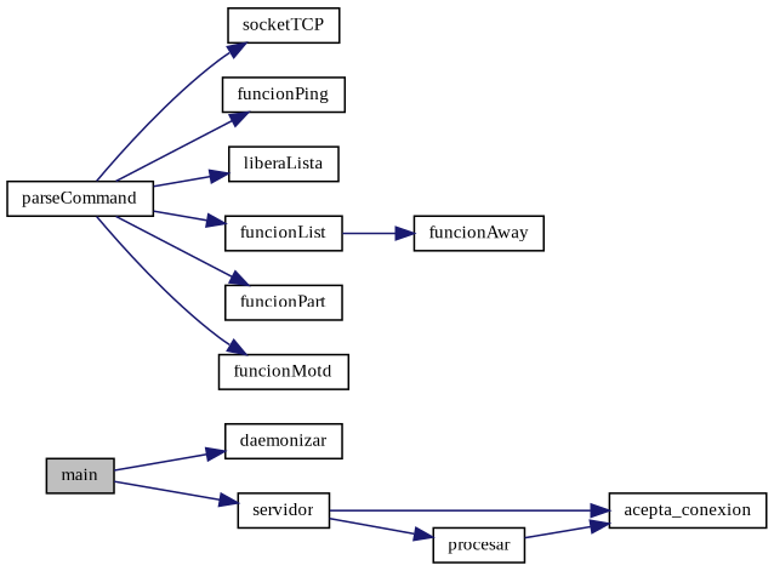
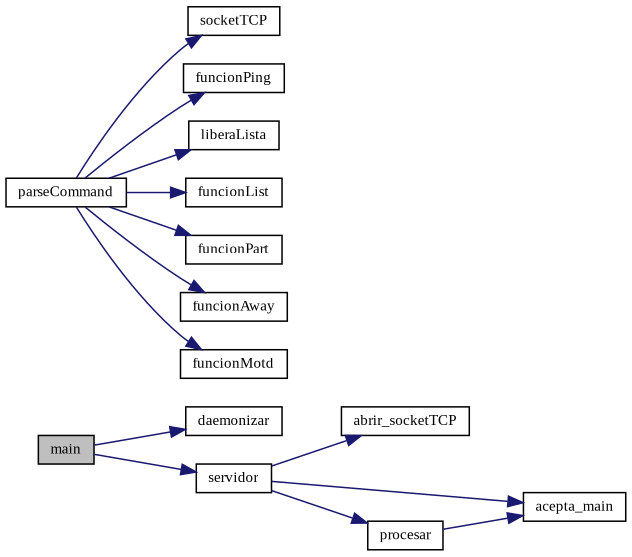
  digraph {
    fontname="Liberation Serif"
    rankdir=LR
    node [color=black fillcolor=white fontname="Liberation Serif" fontsize=10 shape=record style=filled]
    edge [color=midnightblue fontname="Liberation Serif" fontsize=10 labelfontname=Helvetica labelfontsize=10 style=solid]
    n1 [fillcolor=grey75 fontcolor=black height=0.2 label=main width=0.4]
    n2 [height=0.2 label=daemonizar width=0.4]
    n3 [height=0.2 label=servidor width=0.4]
-   n5 [height=0.2 label=acepta_conexion width=0.4]
+   n4 [height=0.2 label=abrir_socketTCP width=0.4]
+   n5 [height=0.2 label=acepta_main width=0.4]
    n6 [height=0.2 label=procesar width=0.4]
    n7 [height=0.2 label=parseCommand width=0.4]
    n8 [height=0.2 label=socketTCP width=0.4]
    n9 [height=0.2 label=funcionPing width=0.4]
    n10 [height=0.2 label=liberaLista width=0.4]
    n11 [height=0.2 label=funcionList width=0.4]
    n12 [height=0.2 label=funcionPart width=0.4]
    n13 [height=0.2 label=funcionAway width=0.4]
    n14 [height=0.2 label=funcionMotd width=0.4]
    n1 -> n2
    n1 -> n3
+   n3 -> n4
    n3 -> n5
    n3 -> n6
    n6 -> n5
    n7 -> n8
    n7 -> n9
    n7 -> n10
    n7 -> n11
    n7 -> n12
-   n11 -> n13
+   n7 -> n13
    n7 -> n14
  }
